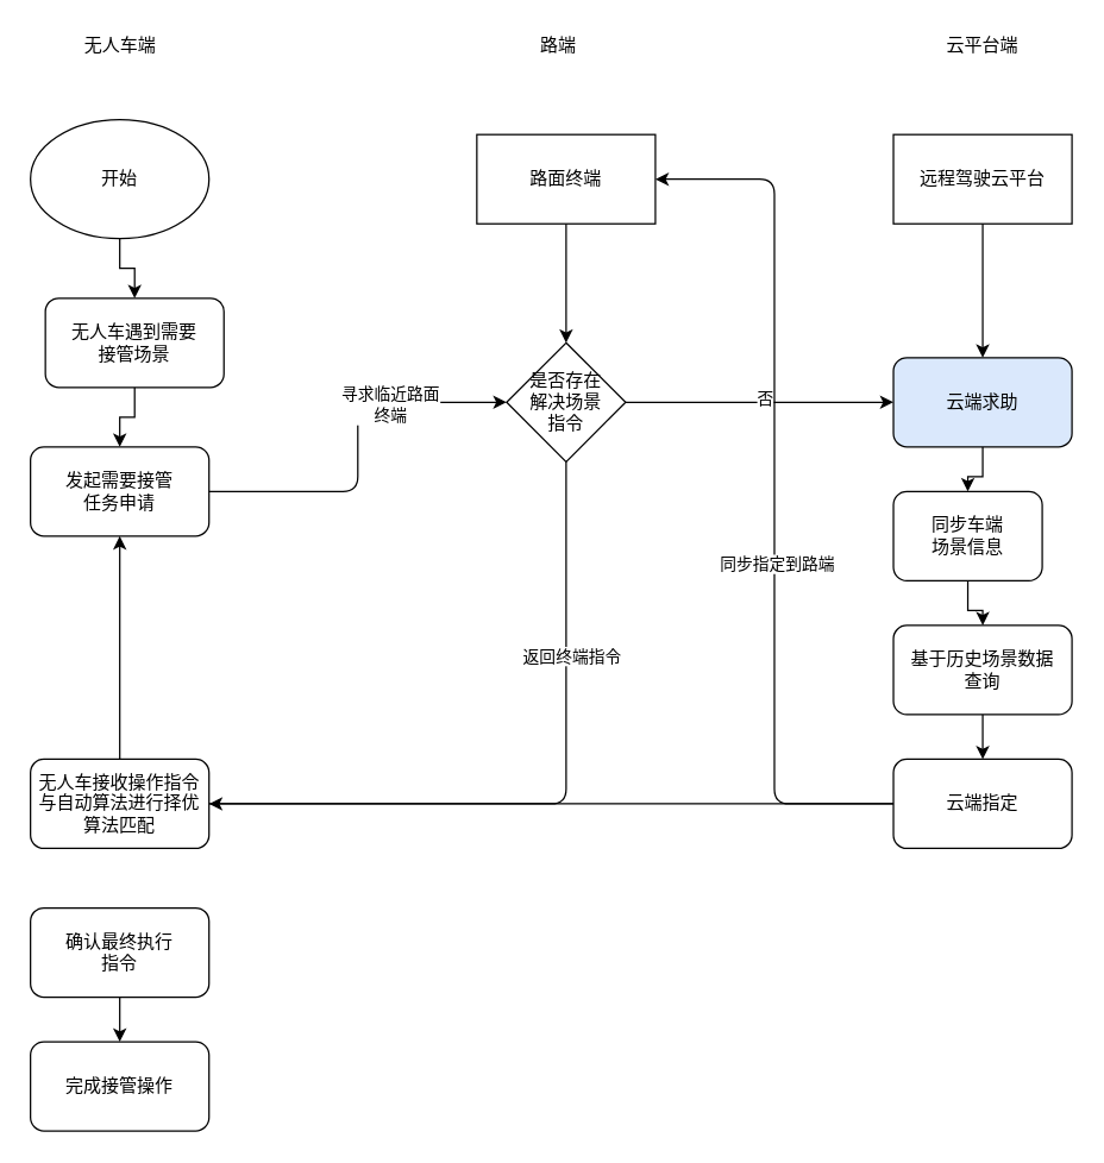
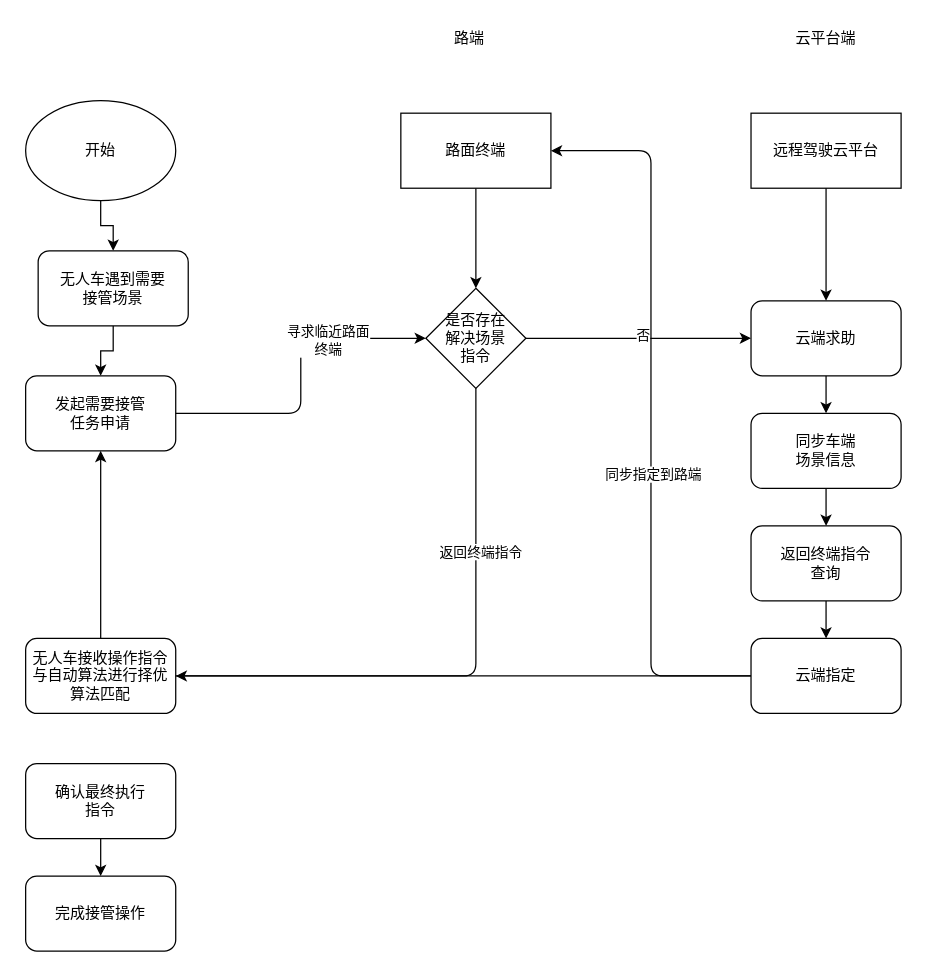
  <mxCell id="0" />
  <mxCell id="1" parent="0" />
  <mxCell id="2" value="" style="edgeStyle=orthogonalEdgeStyle;rounded=0;orthogonalLoop=1;jettySize=auto;html=1;" edge="1" parent="1" source="3" target="5"><mxGeometry relative="1" as="geometry" /></mxCell>
  <mxCell id="3" value="开始" style="ellipse;whiteSpace=wrap;html=1;" vertex="1" parent="1"><mxGeometry x="20" y="80" width="120" height="80" as="geometry" /></mxCell>
  <mxCell id="4" value="" style="edgeStyle=orthogonalEdgeStyle;rounded=0;orthogonalLoop=1;jettySize=auto;html=1;" edge="1" parent="1" source="5" target="6"><mxGeometry relative="1" as="geometry" /></mxCell>
  <mxCell id="5" value="无人车遇到需要&lt;br&gt;接管场景" style="rounded=1;whiteSpace=wrap;html=1;" vertex="1" parent="1"><mxGeometry x="30" y="200" width="120" height="60" as="geometry" /></mxCell>
  <mxCell id="6" value="发起需要接管&lt;br&gt;任务申请" style="rounded=1;whiteSpace=wrap;html=1;" vertex="1" parent="1"><mxGeometry x="20" y="300" width="120" height="60" as="geometry" /></mxCell>
  <mxCell id="7" value="远程驾驶云平台" style="rounded=0;whiteSpace=wrap;html=1;" vertex="1" parent="1"><mxGeometry x="600" y="90" width="120" height="60" as="geometry" /></mxCell>
  <mxCell id="8" value="" style="edgeStyle=orthogonalEdgeStyle;rounded=0;orthogonalLoop=1;jettySize=auto;html=1;" edge="1" parent="1" source="9" target="6"><mxGeometry relative="1" as="geometry" /></mxCell>
  <mxCell id="9" value="无人车接收操作指令&lt;br&gt;与自动算法进行择优算法匹配" style="rounded=1;whiteSpace=wrap;html=1;" vertex="1" parent="1"><mxGeometry x="20" y="510" width="120" height="60" as="geometry" /></mxCell>
  <mxCell id="10" value="" style="edgeStyle=orthogonalEdgeStyle;rounded=0;orthogonalLoop=1;jettySize=auto;html=1;" edge="1" parent="1" source="11" target="12"><mxGeometry relative="1" as="geometry" /></mxCell>
  <mxCell id="11" value="确认最终执行&lt;br&gt;指令" style="rounded=1;whiteSpace=wrap;html=1;" vertex="1" parent="1"><mxGeometry x="20" y="610" width="120" height="60" as="geometry" /></mxCell>
  <mxCell id="12" value="完成接管操作" style="rounded=1;whiteSpace=wrap;html=1;" vertex="1" parent="1"><mxGeometry x="20" y="700" width="120" height="60" as="geometry" /></mxCell>
- <mxCell id="13" value="无人车端" style="text;html=1;strokeColor=none;fillColor=none;align=center;verticalAlign=middle;whiteSpace=wrap;rounded=0;" vertex="1" parent="1"><mxGeometry x="32.5" y="20" width="95" height="20" as="geometry" /></mxCell>
  <mxCell id="14" value="云平台端" style="text;html=1;strokeColor=none;fillColor=none;align=center;verticalAlign=middle;whiteSpace=wrap;rounded=0;" vertex="1" parent="1"><mxGeometry x="615" y="20" width="90" height="20" as="geometry" /></mxCell>
  <mxCell id="15" value="" style="edgeStyle=orthogonalEdgeStyle;rounded=0;orthogonalLoop=1;jettySize=auto;html=1;" edge="1" parent="1" source="16" target="19"><mxGeometry relative="1" as="geometry" /></mxCell>
- <mxCell id="16" value="云端求助" style="rounded=1;whiteSpace=wrap;html=1;fillColor=#dae8fc;" vertex="1" parent="1"><mxGeometry x="600" y="240" width="120" height="60" as="geometry" /></mxCell>
+ <mxCell id="16" value="云端求助" style="rounded=1;whiteSpace=wrap;html=1;" vertex="1" parent="1"><mxGeometry x="600" y="240" width="120" height="60" as="geometry" /></mxCell>
  <mxCell id="17" value="" style="endArrow=classic;html=1;exitX=0.5;exitY=1;exitDx=0;exitDy=0;entryX=0.5;entryY=0;entryDx=0;entryDy=0;edgeStyle=orthogonalEdgeStyle;" edge="1" parent="1" source="7" target="16"><mxGeometry width="50" height="50" relative="1" as="geometry"><mxPoint x="725" y="430" as="sourcePoint" /><mxPoint x="775" y="380" as="targetPoint" /></mxGeometry></mxCell>
  <mxCell id="18" value="" style="edgeStyle=orthogonalEdgeStyle;rounded=0;orthogonalLoop=1;jettySize=auto;html=1;" edge="1" parent="1" source="19" target="21"><mxGeometry relative="1" as="geometry" /></mxCell>
- <mxCell id="19" value="同步车端&lt;br&gt;场景信息" style="rounded=1;whiteSpace=wrap;html=1;" vertex="1" parent="1"><mxGeometry x="600" y="330" width="100" height="60" as="geometry" /></mxCell>
+ <mxCell id="19" value="同步车端&lt;br&gt;场景信息" style="rounded=1;whiteSpace=wrap;html=1;" vertex="1" parent="1"><mxGeometry x="600" y="330" width="120" height="60" as="geometry" /></mxCell>
  <mxCell id="20" value="" style="edgeStyle=orthogonalEdgeStyle;rounded=0;orthogonalLoop=1;jettySize=auto;html=1;" edge="1" parent="1" source="21" target="22"><mxGeometry relative="1" as="geometry" /></mxCell>
- <mxCell id="21" value="基于历史场景数据&lt;br&gt;查询" style="rounded=1;whiteSpace=wrap;html=1;" vertex="1" parent="1"><mxGeometry x="600" y="420" width="120" height="60" as="geometry" /></mxCell>
+ <mxCell id="21" value="返回终端指令&lt;br&gt;查询" style="rounded=1;whiteSpace=wrap;html=1;" vertex="1" parent="1"><mxGeometry x="600" y="420" width="120" height="60" as="geometry" /></mxCell>
  <mxCell id="22" value="云端指定" style="rounded=1;whiteSpace=wrap;html=1;" vertex="1" parent="1"><mxGeometry x="600" y="510" width="120" height="60" as="geometry" /></mxCell>
  <mxCell id="23" value="" style="endArrow=classic;html=1;exitX=0;exitY=0.5;exitDx=0;exitDy=0;entryX=1;entryY=0.5;entryDx=0;entryDy=0;edgeStyle=orthogonalEdgeStyle;" edge="1" parent="1" source="22" target="9"><mxGeometry width="50" height="50" relative="1" as="geometry"><mxPoint x="340" y="630" as="sourcePoint" /><mxPoint x="390" y="580" as="targetPoint" /><Array as="points"><mxPoint x="490" y="540" /><mxPoint x="490" y="540" /></Array></mxGeometry></mxCell>
  <mxCell id="24" value="" style="edgeStyle=orthogonalEdgeStyle;rounded=0;orthogonalLoop=1;jettySize=auto;html=1;" edge="1" parent="1" source="25"><mxGeometry relative="1" as="geometry"><mxPoint x="380" y="230" as="targetPoint" /></mxGeometry></mxCell>
  <mxCell id="25" value="路面终端" style="rounded=0;whiteSpace=wrap;html=1;" vertex="1" parent="1"><mxGeometry x="320" y="90" width="120" height="60" as="geometry" /></mxCell>
  <mxCell id="26" value="路端" style="text;html=1;strokeColor=none;fillColor=none;align=center;verticalAlign=middle;whiteSpace=wrap;rounded=0;" vertex="1" parent="1"><mxGeometry x="330" y="20" width="90" height="20" as="geometry" /></mxCell>
  <mxCell id="27" value="" style="endArrow=classic;html=1;exitX=1;exitY=0.5;exitDx=0;exitDy=0;entryX=0;entryY=0.5;entryDx=0;entryDy=0;edgeStyle=orthogonalEdgeStyle;" edge="1" parent="1" source="6" target="29"><mxGeometry width="50" height="50" relative="1" as="geometry"><mxPoint x="190" y="380" as="sourcePoint" /><mxPoint x="320" y="270" as="targetPoint" /></mxGeometry></mxCell>
  <mxCell id="28" value="寻求临近路面&lt;br&gt;终端" style="edgeLabel;html=1;align=center;verticalAlign=middle;resizable=0;points=[];" vertex="1" connectable="0" parent="27"><mxGeometry x="0.392" y="-1" relative="1" as="geometry"><mxPoint as="offset" /></mxGeometry></mxCell>
  <mxCell id="29" value="是否存在&lt;br&gt;解决场景&lt;br&gt;指令" style="rhombus;whiteSpace=wrap;html=1;" vertex="1" parent="1"><mxGeometry x="340" y="230" width="80" height="80" as="geometry" /></mxCell>
  <mxCell id="30" value="" style="endArrow=classic;html=1;exitX=1;exitY=0.5;exitDx=0;exitDy=0;entryX=0;entryY=0.5;entryDx=0;entryDy=0;" edge="1" parent="1" source="29" target="16"><mxGeometry width="50" height="50" relative="1" as="geometry"><mxPoint x="460" y="410" as="sourcePoint" /><mxPoint x="510" y="360" as="targetPoint" /></mxGeometry></mxCell>
  <mxCell id="31" value="否" style="edgeLabel;html=1;align=center;verticalAlign=middle;resizable=0;points=[];" vertex="1" connectable="0" parent="30"><mxGeometry x="0.033" y="3" relative="1" as="geometry"><mxPoint as="offset" /></mxGeometry></mxCell>
  <mxCell id="32" value="" style="endArrow=none;html=1;entryX=0.5;entryY=1;entryDx=0;entryDy=0;edgeStyle=orthogonalEdgeStyle;exitX=1;exitY=0.5;exitDx=0;exitDy=0;" edge="1" parent="1" source="9" target="29"><mxGeometry width="50" height="50" relative="1" as="geometry"><mxPoint x="150" y="690" as="sourcePoint" /><mxPoint x="400" y="460" as="targetPoint" /></mxGeometry></mxCell>
  <mxCell id="33" value="返回终端指令" style="edgeLabel;html=1;align=center;verticalAlign=middle;resizable=0;points=[];" vertex="1" connectable="0" parent="32"><mxGeometry x="0.446" y="-3" relative="1" as="geometry"><mxPoint as="offset" /></mxGeometry></mxCell>
  <mxCell id="34" value="" style="endArrow=classic;html=1;exitX=0;exitY=0.5;exitDx=0;exitDy=0;entryX=1;entryY=0.5;entryDx=0;entryDy=0;edgeStyle=orthogonalEdgeStyle;" edge="1" parent="1" source="22" target="25"><mxGeometry width="50" height="50" relative="1" as="geometry"><mxPoint x="490" y="700" as="sourcePoint" /><mxPoint x="540" y="650" as="targetPoint" /></mxGeometry></mxCell>
  <mxCell id="35" value="同步指定到路端" style="edgeLabel;html=1;align=center;verticalAlign=middle;resizable=0;points=[];" vertex="1" connectable="0" parent="34"><mxGeometry x="-0.165" y="-1" relative="1" as="geometry"><mxPoint as="offset" /></mxGeometry></mxCell>
